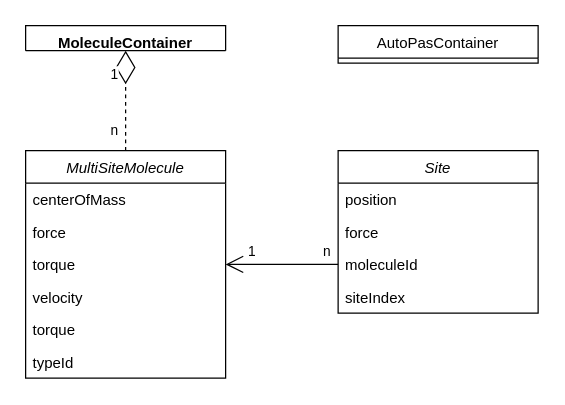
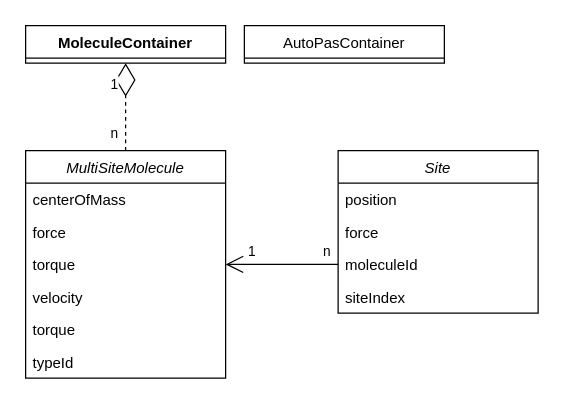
  <mxCell id="0" />
  <mxCell id="1" parent="0" />
  <mxCell id="2" value="Site" style="swimlane;fontStyle=2;align=center;verticalAlign=top;childLayout=stackLayout;horizontal=1;startSize=26;horizontalStack=0;resizeParent=1;resizeLast=0;collapsible=1;marginBottom=0;rounded=0;shadow=0;strokeWidth=1;" parent="1" vertex="1"><mxGeometry x="270" y="120" width="160" height="130" as="geometry"><mxRectangle x="230" y="140" width="160" height="26" as="alternateBounds" /></mxGeometry></mxCell>
  <mxCell id="3" value="position" style="text;align=left;verticalAlign=top;spacingLeft=4;spacingRight=4;overflow=hidden;rotatable=0;points=[[0,0.5],[1,0.5]];portConstraint=eastwest;" parent="2" vertex="1"><mxGeometry y="26" width="160" height="26" as="geometry" /></mxCell>
  <mxCell id="4" value="force" style="text;align=left;verticalAlign=top;spacingLeft=4;spacingRight=4;overflow=hidden;rotatable=0;points=[[0,0.5],[1,0.5]];portConstraint=eastwest;rounded=0;shadow=0;html=0;" parent="2" vertex="1"><mxGeometry y="52" width="160" height="26" as="geometry" /></mxCell>
  <mxCell id="5" value="moleculeId" style="text;align=left;verticalAlign=top;spacingLeft=4;spacingRight=4;overflow=hidden;rotatable=0;points=[[0,0.5],[1,0.5]];portConstraint=eastwest;rounded=0;shadow=0;html=0;" parent="2" vertex="1"><mxGeometry y="78" width="160" height="26" as="geometry" /></mxCell>
  <mxCell id="6" value="siteIndex" style="text;align=left;verticalAlign=top;spacingLeft=4;spacingRight=4;overflow=hidden;rotatable=0;points=[[0,0.5],[1,0.5]];portConstraint=eastwest;" parent="2" vertex="1"><mxGeometry y="104" width="160" height="26" as="geometry" /></mxCell>
- <mxCell id="7" value="AutoPasContainer" style="swimlane;fontStyle=0;align=center;verticalAlign=top;childLayout=stackLayout;horizontal=1;startSize=26;horizontalStack=0;resizeParent=1;resizeLast=0;collapsible=1;marginBottom=0;rounded=0;shadow=0;strokeWidth=1;" parent="1" vertex="1"><mxGeometry x="270" y="20" width="160" height="30" as="geometry"><mxRectangle x="550" y="140" width="160" height="26" as="alternateBounds" /></mxGeometry></mxCell>
+ <mxCell id="7" value="AutoPasContainer" style="swimlane;fontStyle=0;align=center;verticalAlign=top;childLayout=stackLayout;horizontal=1;startSize=26;horizontalStack=0;resizeParent=1;resizeLast=0;collapsible=1;marginBottom=0;rounded=0;shadow=0;strokeWidth=1;" parent="1" vertex="1"><mxGeometry x="195" y="20" width="160" height="30" as="geometry"><mxRectangle x="550" y="140" width="160" height="26" as="alternateBounds" /></mxGeometry></mxCell>
  <mxCell id="8" value="MultiSiteMolecule" style="swimlane;fontStyle=2;align=center;verticalAlign=top;childLayout=stackLayout;horizontal=1;startSize=26;horizontalStack=0;resizeParent=1;resizeLast=0;collapsible=1;marginBottom=0;rounded=0;shadow=0;strokeWidth=1;" vertex="1" parent="1"><mxGeometry x="20" y="120" width="160" height="182" as="geometry"><mxRectangle x="230" y="140" width="160" height="26" as="alternateBounds" /></mxGeometry></mxCell>
  <mxCell id="9" value="centerOfMass" style="text;align=left;verticalAlign=top;spacingLeft=4;spacingRight=4;overflow=hidden;rotatable=0;points=[[0,0.5],[1,0.5]];portConstraint=eastwest;" vertex="1" parent="8"><mxGeometry y="26" width="160" height="26" as="geometry" /></mxCell>
  <mxCell id="10" value="force" style="text;align=left;verticalAlign=top;spacingLeft=4;spacingRight=4;overflow=hidden;rotatable=0;points=[[0,0.5],[1,0.5]];portConstraint=eastwest;rounded=0;shadow=0;html=0;" vertex="1" parent="8"><mxGeometry y="52" width="160" height="26" as="geometry" /></mxCell>
  <mxCell id="11" value="torque" style="text;align=left;verticalAlign=top;spacingLeft=4;spacingRight=4;overflow=hidden;rotatable=0;points=[[0,0.5],[1,0.5]];portConstraint=eastwest;rounded=0;shadow=0;html=0;" vertex="1" parent="8"><mxGeometry y="78" width="160" height="26" as="geometry" /></mxCell>
  <mxCell id="12" value="velocity" style="text;align=left;verticalAlign=top;spacingLeft=4;spacingRight=4;overflow=hidden;rotatable=0;points=[[0,0.5],[1,0.5]];portConstraint=eastwest;rounded=0;shadow=0;html=0;" vertex="1" parent="8"><mxGeometry y="104" width="160" height="26" as="geometry" /></mxCell>
  <mxCell id="13" value="torque" style="text;align=left;verticalAlign=top;spacingLeft=4;spacingRight=4;overflow=hidden;rotatable=0;points=[[0,0.5],[1,0.5]];portConstraint=eastwest;rounded=0;shadow=0;html=0;" vertex="1" parent="8"><mxGeometry y="130" width="160" height="26" as="geometry" /></mxCell>
  <mxCell id="14" value="typeId" style="text;align=left;verticalAlign=top;spacingLeft=4;spacingRight=4;overflow=hidden;rotatable=0;points=[[0,0.5],[1,0.5]];portConstraint=eastwest;rounded=0;shadow=0;html=0;" vertex="1" parent="8"><mxGeometry y="156" width="160" height="26" as="geometry" /></mxCell>
- <mxCell id="15" value="MoleculeContainer" style="swimlane;fontStyle=1;align=center;verticalAlign=top;childLayout=stackLayout;horizontal=1;startSize=26;horizontalStack=0;resizeParent=1;resizeParentMax=0;resizeLast=0;collapsible=1;marginBottom=0;whiteSpace=wrap;html=1;" vertex="1" parent="1"><mxGeometry x="20" y="20" width="160" height="20" as="geometry" /></mxCell>
+ <mxCell id="15" value="MoleculeContainer" style="swimlane;fontStyle=1;align=center;verticalAlign=top;childLayout=stackLayout;horizontal=1;startSize=26;horizontalStack=0;resizeParent=1;resizeParentMax=0;resizeLast=0;collapsible=1;marginBottom=0;whiteSpace=wrap;html=1;" vertex="1" parent="1"><mxGeometry x="20" y="20" width="160" height="30" as="geometry" /></mxCell>
  <mxCell id="16" value="" style="endArrow=diamondThin;endFill=0;endSize=24;html=1;rounded=0;exitX=0.5;exitY=0;exitDx=0;exitDy=0;entryX=0.5;entryY=1;entryDx=0;entryDy=0;dashed=1;" edge="1" parent="1" source="8" target="15"><mxGeometry width="160" relative="1" as="geometry"><mxPoint x="130" y="130" as="sourcePoint" /><mxPoint x="90" y="50" as="targetPoint" /></mxGeometry></mxCell>
  <mxCell id="17" value="1" style="edgeLabel;html=1;align=center;verticalAlign=middle;resizable=0;points=[];" vertex="1" connectable="0" parent="16"><mxGeometry x="0.543" relative="1" as="geometry"><mxPoint x="-10" as="offset" /></mxGeometry></mxCell>
  <mxCell id="18" value="n" style="edgeLabel;html=1;align=center;verticalAlign=middle;resizable=0;points=[];" vertex="1" connectable="0" parent="16"><mxGeometry x="-0.581" y="-1" relative="1" as="geometry"><mxPoint x="-11" as="offset" /></mxGeometry></mxCell>
  <mxCell id="19" value="" style="endArrow=open;endFill=1;endSize=12;html=1;rounded=0;exitX=0;exitY=0.5;exitDx=0;exitDy=0;entryX=1;entryY=0.5;entryDx=0;entryDy=0;" edge="1" parent="1" source="5" target="11"><mxGeometry width="160" relative="1" as="geometry"><mxPoint x="130" y="150" as="sourcePoint" /><mxPoint x="290" y="150" as="targetPoint" /></mxGeometry></mxCell>
  <mxCell id="20" value="n" style="edgeLabel;html=1;align=center;verticalAlign=middle;resizable=0;points=[];" vertex="1" connectable="0" parent="19"><mxGeometry x="0.156" y="1" relative="1" as="geometry"><mxPoint x="42" y="-12" as="offset" /></mxGeometry></mxCell>
  <mxCell id="21" value="1" style="edgeLabel;html=1;align=center;verticalAlign=middle;resizable=0;points=[];" vertex="1" connectable="0" parent="19"><mxGeometry x="0.43" y="-2" relative="1" as="geometry"><mxPoint x="-6" y="-9" as="offset" /></mxGeometry></mxCell>
